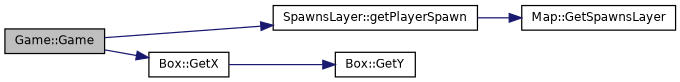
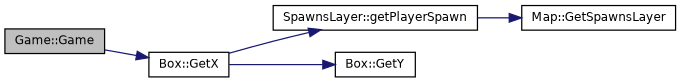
  digraph {
    rankdir=LR
    node [color=black fontname=Helvetica fontsize=10 shape=record]
    edge [color=midnightblue fontname=Helvetica fontsize=10 labelfontname=Helvetica labelfontsize=10 style=solid]
    n1 [fillcolor=grey75 fontcolor=black height=0.2 label="Game::Game" style=filled width=0.4]
    n2 [height=0.2 label="SpawnsLayer::getPlayerSpawn" width=0.4]
    n3 [height=0.2 label="Box::GetX" width=0.4]
    n4 [height=0.2 label="Map::GetSpawnsLayer" width=0.4]
    n5 [height=0.2 label="Box::GetY" width=0.4]
-   n1 -> n2
+   n3 -> n2
    n1 -> n3
    n2 -> n4
    n3 -> n5
  }
